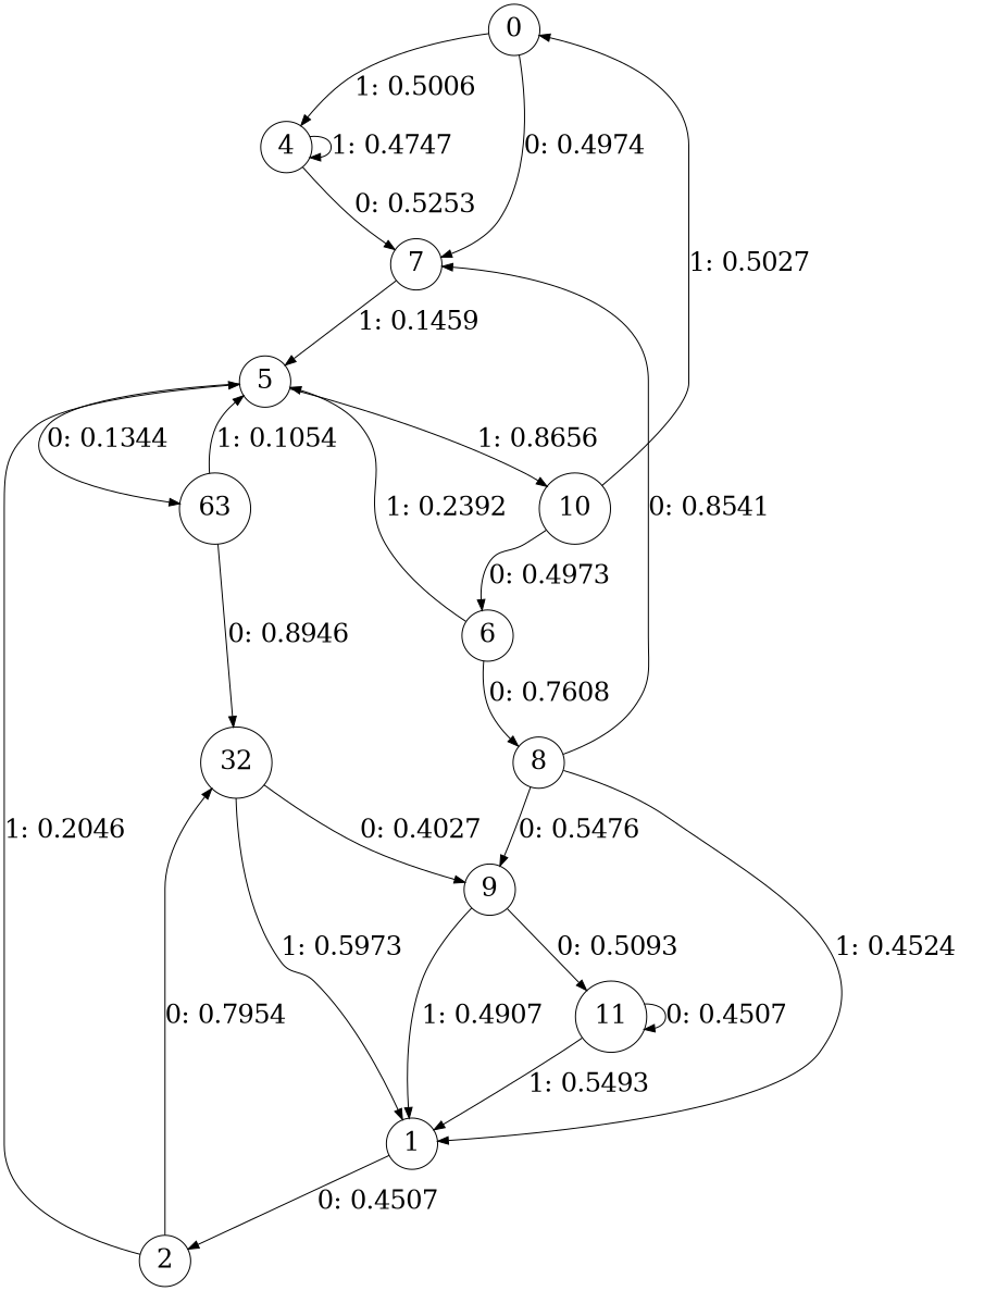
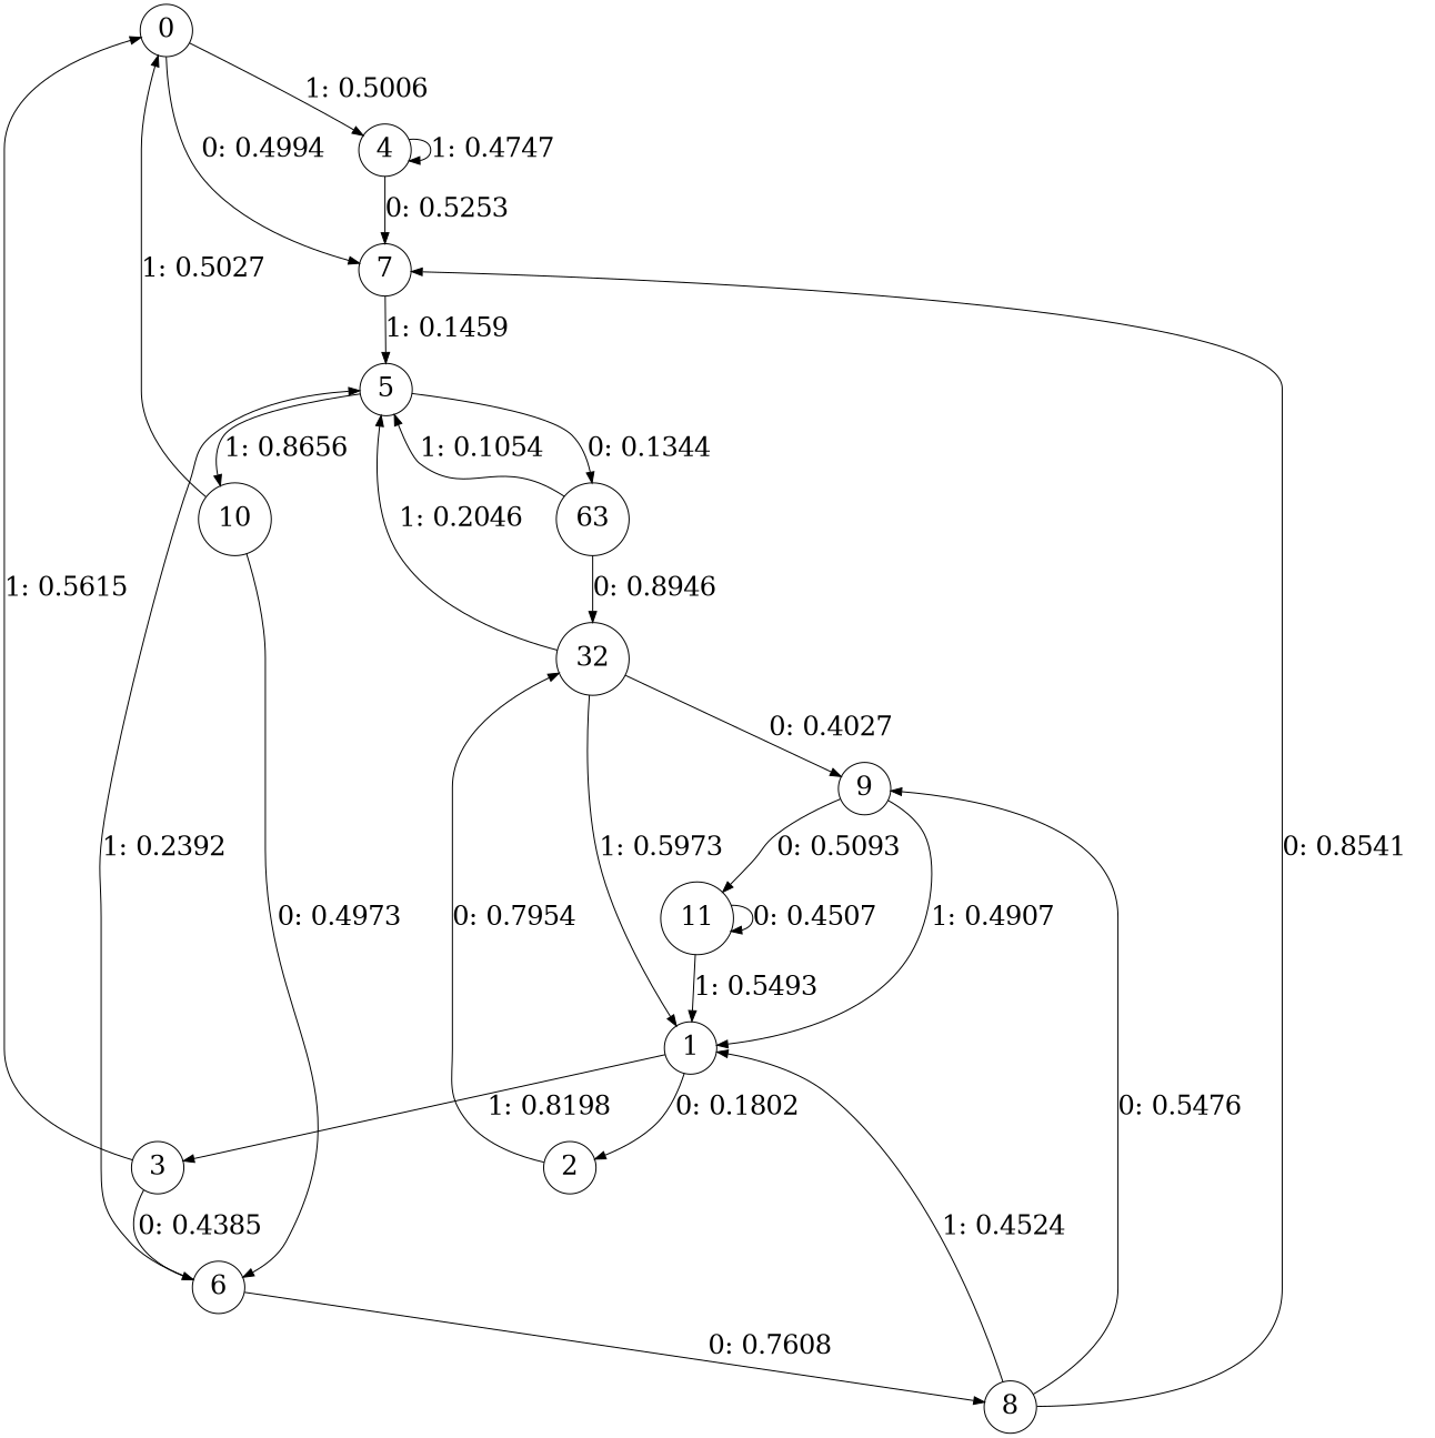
  digraph {
    node [fontsize=24 shape=circle]
    edge [fontsize=24]
    0
    7
    4
    5
    n5 [label=63]
    10
    8
    1
    9
    2
+   3
    n12 [label=32]
    6
    11
-   0 -> 7 [label="0: 0.4974   "]
+   0 -> 7 [label="0: 0.4994   "]
    0 -> 4 [label="1: 0.5006   "]
    7 -> 5 [label="1: 0.1459   "]
    4 -> 7 [label="0: 0.5253   "]
    4 -> 4 [label="1: 0.4747   "]
    5 -> n5 [label="0: 0.1344   "]
    5 -> 10 [label="1: 0.8656   "]
    n5 -> 5 [label="1: 0.1054   "]
    n5 -> n12 [label="0: 0.8946   "]
    10 -> 0 [label="1: 0.5027   "]
    10 -> 6 [label="0: 0.4973   "]
    8 -> 7 [label="0: 0.8541   "]
    8 -> 1 [label="1: 0.4524   "]
    8 -> 9 [label="0: 0.5476   "]
-   1 -> 2 [label="0: 0.4507   "]
+   1 -> 2 [label="0: 0.1802   "]
+   1 -> 3 [label="1: 0.8198   "]
    9 -> 1 [label="1: 0.4907   "]
    9 -> 11 [label="0: 0.5093   "]
-   2 -> 5 [label="1: 0.2046   "]
+   n12 -> 5 [label="1: 0.2046   "]
    2 -> n12 [label="0: 0.7954   "]
+   3 -> 0 [label="1: 0.5615   "]
+   3 -> 6 [label="0: 0.4385   "]
    n12 -> 1 [label="1: 0.5973   "]
    n12 -> 9 [label="0: 0.4027   "]
    6 -> 5 [label="1: 0.2392   "]
    6 -> 8 [label="0: 0.7608   "]
    11 -> 1 [label="1: 0.5493   "]
    11 -> 11 [label="0: 0.4507   "]
  }
